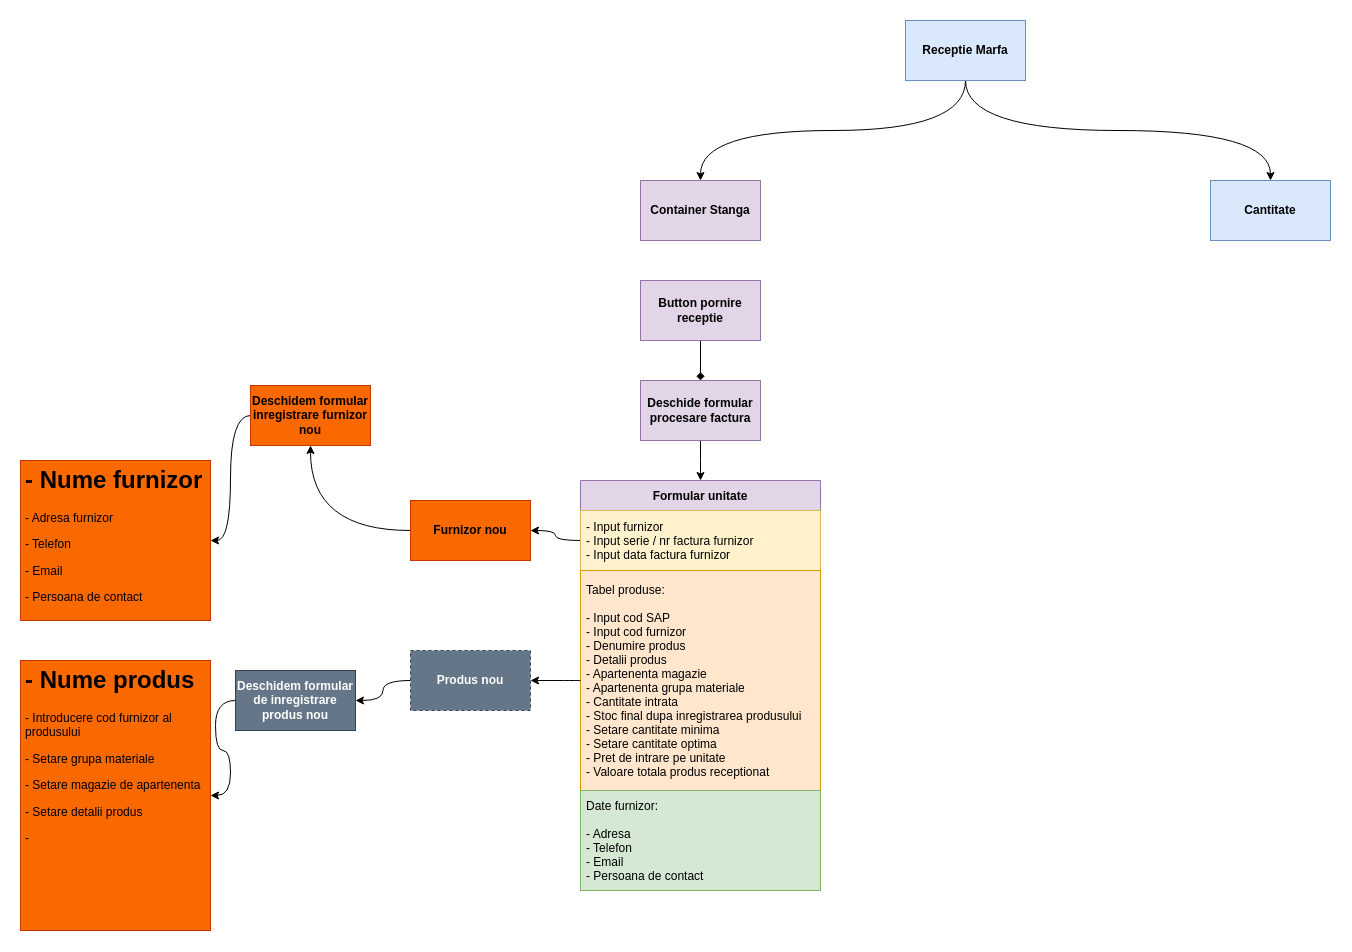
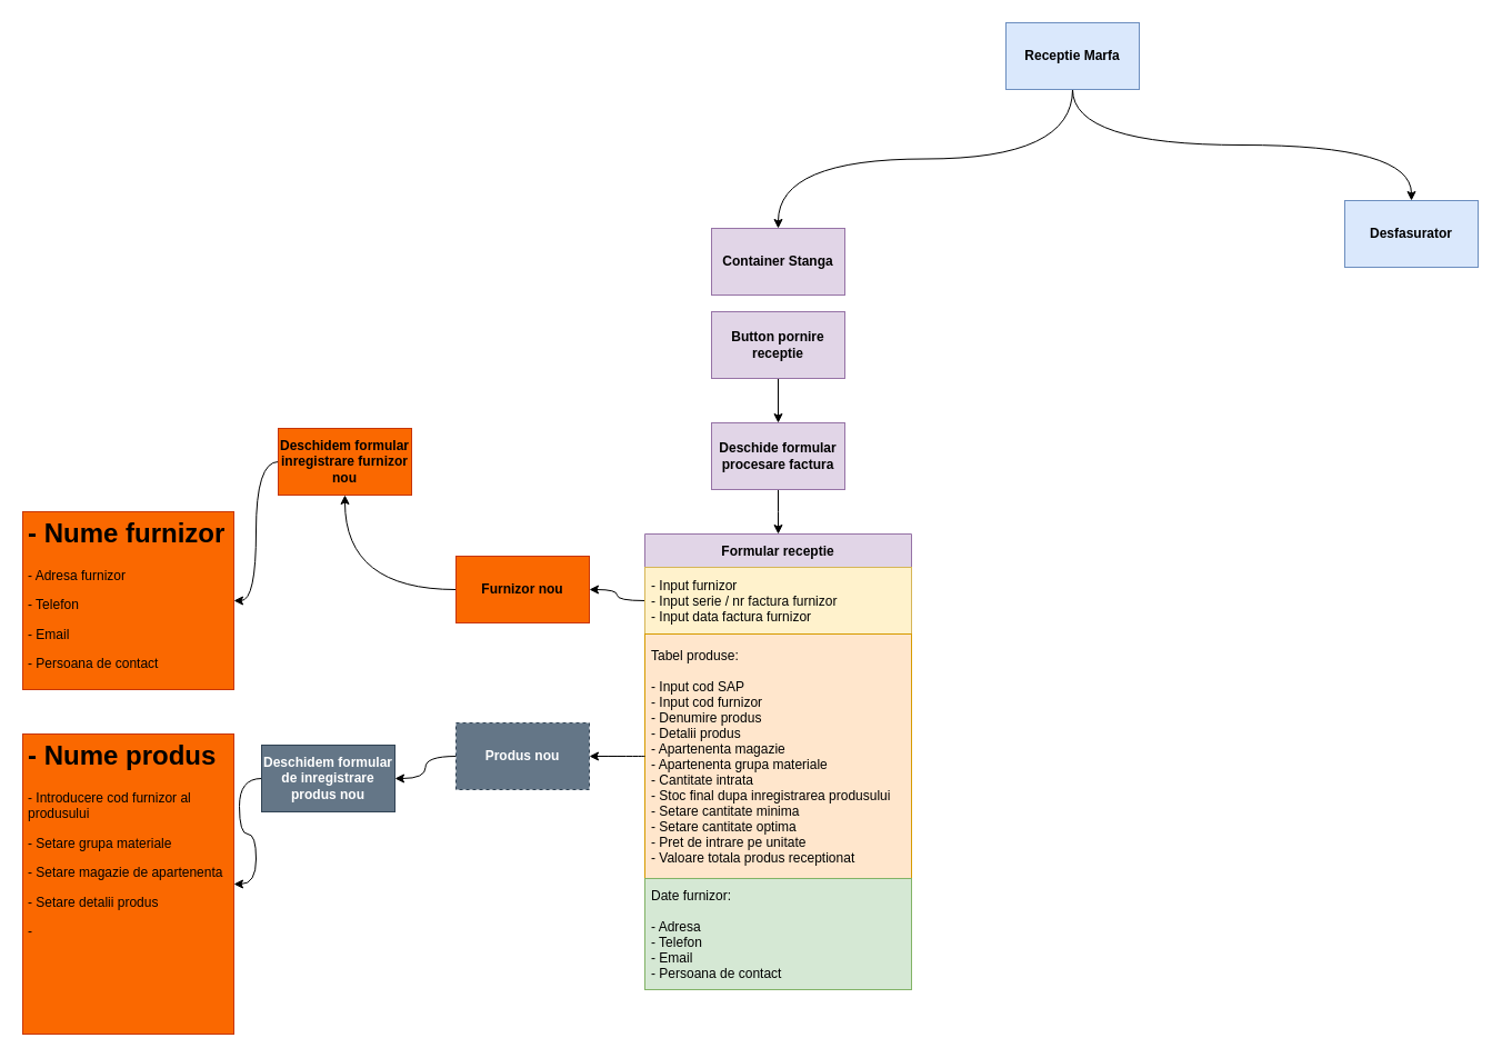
  <mxCell id="0" />
  <mxCell id="1" parent="0" />
  <mxCell id="2" style="edgeStyle=orthogonalEdgeStyle;curved=1;rounded=0;orthogonalLoop=1;jettySize=auto;html=1;entryX=0.5;entryY=0;entryDx=0;entryDy=0;exitX=0.5;exitY=1;exitDx=0;exitDy=0;" parent="1" source="4" target="5" edge="1"><mxGeometry relative="1" as="geometry" /></mxCell>
  <mxCell id="3" value="" style="edgeStyle=orthogonalEdgeStyle;curved=1;rounded=0;orthogonalLoop=1;jettySize=auto;html=1;exitX=0.5;exitY=1;exitDx=0;exitDy=0;" parent="1" source="4" target="6" edge="1"><mxGeometry relative="1" as="geometry" /></mxCell>
  <mxCell id="4" value="&lt;b&gt;Receptie Marfa&lt;/b&gt;" style="rounded=0;whiteSpace=wrap;html=1;fillColor=#dae8fc;strokeColor=#6c8ebf;" parent="1" vertex="1"><mxGeometry x="905" y="20" width="120" height="60" as="geometry" /></mxCell>
- <mxCell id="5" value="&lt;b&gt;Container Stanga&lt;/b&gt;" style="rounded=0;whiteSpace=wrap;html=1;fillColor=#e1d5e7;strokeColor=#9673a6;" parent="1" vertex="1"><mxGeometry x="640" y="180" width="120" height="60" as="geometry" /></mxCell>
- <mxCell id="6" value="&lt;b&gt;Cantitate&lt;/b&gt;" style="rounded=0;whiteSpace=wrap;html=1;fillColor=#dae8fc;strokeColor=#6c8ebf;" parent="1" vertex="1"><mxGeometry x="1210" y="180" width="120" height="60" as="geometry" /></mxCell>
- <mxCell id="7" value="" style="edgeStyle=orthogonalEdgeStyle;rounded=0;orthogonalLoop=1;jettySize=auto;html=1;endArrow=diamond;" parent="1" source="9" target="11" edge="1"><mxGeometry relative="1" as="geometry" /></mxCell>
+ <mxCell id="5" value="&lt;b&gt;Container Stanga&lt;/b&gt;" style="rounded=0;whiteSpace=wrap;html=1;fillColor=#e1d5e7;strokeColor=#9673a6;" parent="1" vertex="1"><mxGeometry x="640" y="205" width="120" height="60" as="geometry" /></mxCell>
+ <mxCell id="6" value="&lt;b&gt;Desfasurator&lt;/b&gt;" style="rounded=0;whiteSpace=wrap;html=1;fillColor=#dae8fc;strokeColor=#6c8ebf;" parent="1" vertex="1"><mxGeometry x="1210" y="180" width="120" height="60" as="geometry" /></mxCell>
+ <mxCell id="7" value="" style="edgeStyle=orthogonalEdgeStyle;rounded=0;orthogonalLoop=1;jettySize=auto;html=1;" parent="1" source="9" target="11" edge="1"><mxGeometry relative="1" as="geometry" /></mxCell>
  <mxCell id="8" value="" style="edgeStyle=orthogonalEdgeStyle;rounded=0;orthogonalLoop=1;jettySize=auto;html=1;curved=1;exitX=0;exitY=0.5;exitDx=0;exitDy=0;" parent="1" source="13" target="18" edge="1"><mxGeometry relative="1" as="geometry" /></mxCell>
  <mxCell id="9" value="&lt;b&gt;Button pornire receptie&lt;/b&gt;" style="rounded=0;whiteSpace=wrap;html=1;fillColor=#e1d5e7;strokeColor=#9673a6;" parent="1" vertex="1"><mxGeometry x="640" y="280" width="120" height="60" as="geometry" /></mxCell>
  <mxCell id="10" value="" style="edgeStyle=orthogonalEdgeStyle;rounded=0;orthogonalLoop=1;jettySize=auto;html=1;" parent="1" source="11" edge="1"><mxGeometry relative="1" as="geometry"><mxPoint x="700" y="480" as="targetPoint" /></mxGeometry></mxCell>
  <mxCell id="11" value="&lt;b&gt;Deschide formular procesare factura&lt;/b&gt;" style="rounded=0;whiteSpace=wrap;html=1;fillColor=#e1d5e7;strokeColor=#9673a6;" parent="1" vertex="1"><mxGeometry x="640" y="380" width="120" height="60" as="geometry" /></mxCell>
- <mxCell id="12" value="Formular unitate" style="swimlane;fontStyle=1;childLayout=stackLayout;horizontal=1;startSize=30;horizontalStack=0;resizeParent=1;resizeParentMax=0;resizeLast=0;collapsible=1;marginBottom=0;fillColor=#e1d5e7;strokeColor=#9673a6;" parent="1" vertex="1"><mxGeometry x="580" y="480" width="240" height="410" as="geometry" /></mxCell>
+ <mxCell id="12" value="Formular receptie" style="swimlane;fontStyle=1;childLayout=stackLayout;horizontal=1;startSize=30;horizontalStack=0;resizeParent=1;resizeParentMax=0;resizeLast=0;collapsible=1;marginBottom=0;fillColor=#e1d5e7;strokeColor=#9673a6;" parent="1" vertex="1"><mxGeometry x="580" y="480" width="240" height="410" as="geometry" /></mxCell>
  <mxCell id="13" value="- Input furnizor&#10;- Input serie / nr factura furnizor&#10;- Input data factura furnizor" style="text;strokeColor=#d6b656;fillColor=#fff2cc;align=left;verticalAlign=middle;spacingLeft=4;spacingRight=4;overflow=hidden;points=[[0,0.5],[1,0.5]];portConstraint=eastwest;rotatable=0;" parent="12" vertex="1"><mxGeometry y="30" width="240" height="60" as="geometry" /></mxCell>
  <mxCell id="14" value="Tabel produse:&#10;&#10;- Input cod SAP&#10;- Input cod furnizor&#10;- Denumire produs&#10;- Detalii produs&#10;- Apartenenta magazie&#10;- Apartenenta grupa materiale&#10;- Cantitate intrata&#10;- Stoc final dupa inregistrarea produsului&#10;- Setare cantitate minima&#10;- Setare cantitate optima&#10;- Pret de intrare pe unitate&#10;- Valoare totala produs receptionat" style="text;strokeColor=#d79b00;fillColor=#ffe6cc;align=left;verticalAlign=middle;spacingLeft=4;spacingRight=4;overflow=hidden;points=[[0,0.5],[1,0.5]];portConstraint=eastwest;rotatable=0;fontStyle=0" parent="12" vertex="1"><mxGeometry y="90" width="240" height="220" as="geometry" /></mxCell>
  <mxCell id="15" value="Date furnizor:&#10;&#10;- Adresa&#10;- Telefon&#10;- Email&#10;- Persoana de contact" style="text;strokeColor=#82b366;fillColor=#d5e8d4;align=left;verticalAlign=middle;spacingLeft=4;spacingRight=4;overflow=hidden;points=[[0,0.5],[1,0.5]];portConstraint=eastwest;rotatable=0;" parent="12" vertex="1"><mxGeometry y="310" width="240" height="100" as="geometry" /></mxCell>
  <mxCell id="16" value="" style="edgeStyle=orthogonalEdgeStyle;curved=1;rounded=0;orthogonalLoop=1;jettySize=auto;html=1;" parent="1" source="18" target="20" edge="1"><mxGeometry relative="1" as="geometry" /></mxCell>
  <mxCell id="17" value="" style="edgeStyle=orthogonalEdgeStyle;curved=1;rounded=0;orthogonalLoop=1;jettySize=auto;html=1;exitX=0;exitY=0.5;exitDx=0;exitDy=0;" parent="1" source="14" target="24" edge="1"><mxGeometry relative="1" as="geometry" /></mxCell>
  <mxCell id="18" value="&lt;b&gt;Furnizor nou&lt;/b&gt;" style="rounded=0;whiteSpace=wrap;html=1;fillColor=#fa6800;strokeColor=#C73500;fontColor=#000000;" parent="1" vertex="1"><mxGeometry x="410" y="500" width="120" height="60" as="geometry" /></mxCell>
  <mxCell id="19" style="edgeStyle=orthogonalEdgeStyle;curved=1;rounded=0;orthogonalLoop=1;jettySize=auto;html=1;entryX=1;entryY=0.5;entryDx=0;entryDy=0;" parent="1" source="20" target="22" edge="1"><mxGeometry relative="1" as="geometry" /></mxCell>
  <mxCell id="20" value="&lt;b&gt;Deschidem formular inregistrare furnizor nou&lt;/b&gt;" style="rounded=0;whiteSpace=wrap;html=1;fillColor=#fa6800;strokeColor=#C73500;fontColor=#000000;" parent="1" vertex="1"><mxGeometry x="250" y="385" width="120" height="60" as="geometry" /></mxCell>
  <mxCell id="21" value="" style="edgeStyle=orthogonalEdgeStyle;curved=1;rounded=0;orthogonalLoop=1;jettySize=auto;html=1;exitX=0;exitY=0.5;exitDx=0;exitDy=0;" parent="1" source="25" target="26" edge="1"><mxGeometry relative="1" as="geometry" /></mxCell>
  <mxCell id="22" value="&lt;h1&gt;- Nume furnizor&lt;/h1&gt;&lt;p&gt;- Adresa furnizor&lt;/p&gt;&lt;p&gt;- Telefon&lt;/p&gt;&lt;p&gt;- Email&lt;/p&gt;&lt;p&gt;- Persoana de contact&lt;/p&gt;" style="text;html=1;strokeColor=#C73500;fillColor=#fa6800;spacing=5;spacingTop=-20;whiteSpace=wrap;overflow=hidden;rounded=0;fontColor=#000000;" parent="1" vertex="1"><mxGeometry x="20" y="460" width="190" height="160" as="geometry" /></mxCell>
  <mxCell id="23" value="" style="edgeStyle=orthogonalEdgeStyle;curved=1;rounded=0;orthogonalLoop=1;jettySize=auto;html=1;" parent="1" source="24" target="25" edge="1"><mxGeometry relative="1" as="geometry" /></mxCell>
  <mxCell id="24" value="&lt;b&gt;Produs nou&lt;/b&gt;" style="rounded=0;whiteSpace=wrap;html=1;fillColor=#647687;strokeColor=#314354;fontColor=#ffffff;dashed=1;" parent="1" vertex="1"><mxGeometry x="410" y="650" width="120" height="60" as="geometry" /></mxCell>
  <mxCell id="25" value="&lt;b&gt;Deschidem formular de inregistrare produs nou&lt;/b&gt;" style="rounded=0;whiteSpace=wrap;html=1;fillColor=#647687;strokeColor=#314354;fontColor=#ffffff;" parent="1" vertex="1"><mxGeometry x="235" y="670" width="120" height="60" as="geometry" /></mxCell>
  <mxCell id="26" value="&lt;h1&gt;- Nume produs&lt;/h1&gt;&lt;p&gt;- Introducere cod furnizor al produsului&lt;/p&gt;&lt;p&gt;- Setare grupa materiale&lt;/p&gt;&lt;p&gt;- Setare magazie de apartenenta&lt;/p&gt;&lt;p&gt;- Setare detalii produs&lt;/p&gt;&lt;p&gt;-&amp;nbsp;&lt;/p&gt;" style="text;html=1;strokeColor=#C73500;fillColor=#fa6800;spacing=5;spacingTop=-20;whiteSpace=wrap;overflow=hidden;rounded=0;fontColor=#000000;" parent="1" vertex="1"><mxGeometry x="20" y="660" width="190" height="270" as="geometry" /></mxCell>
